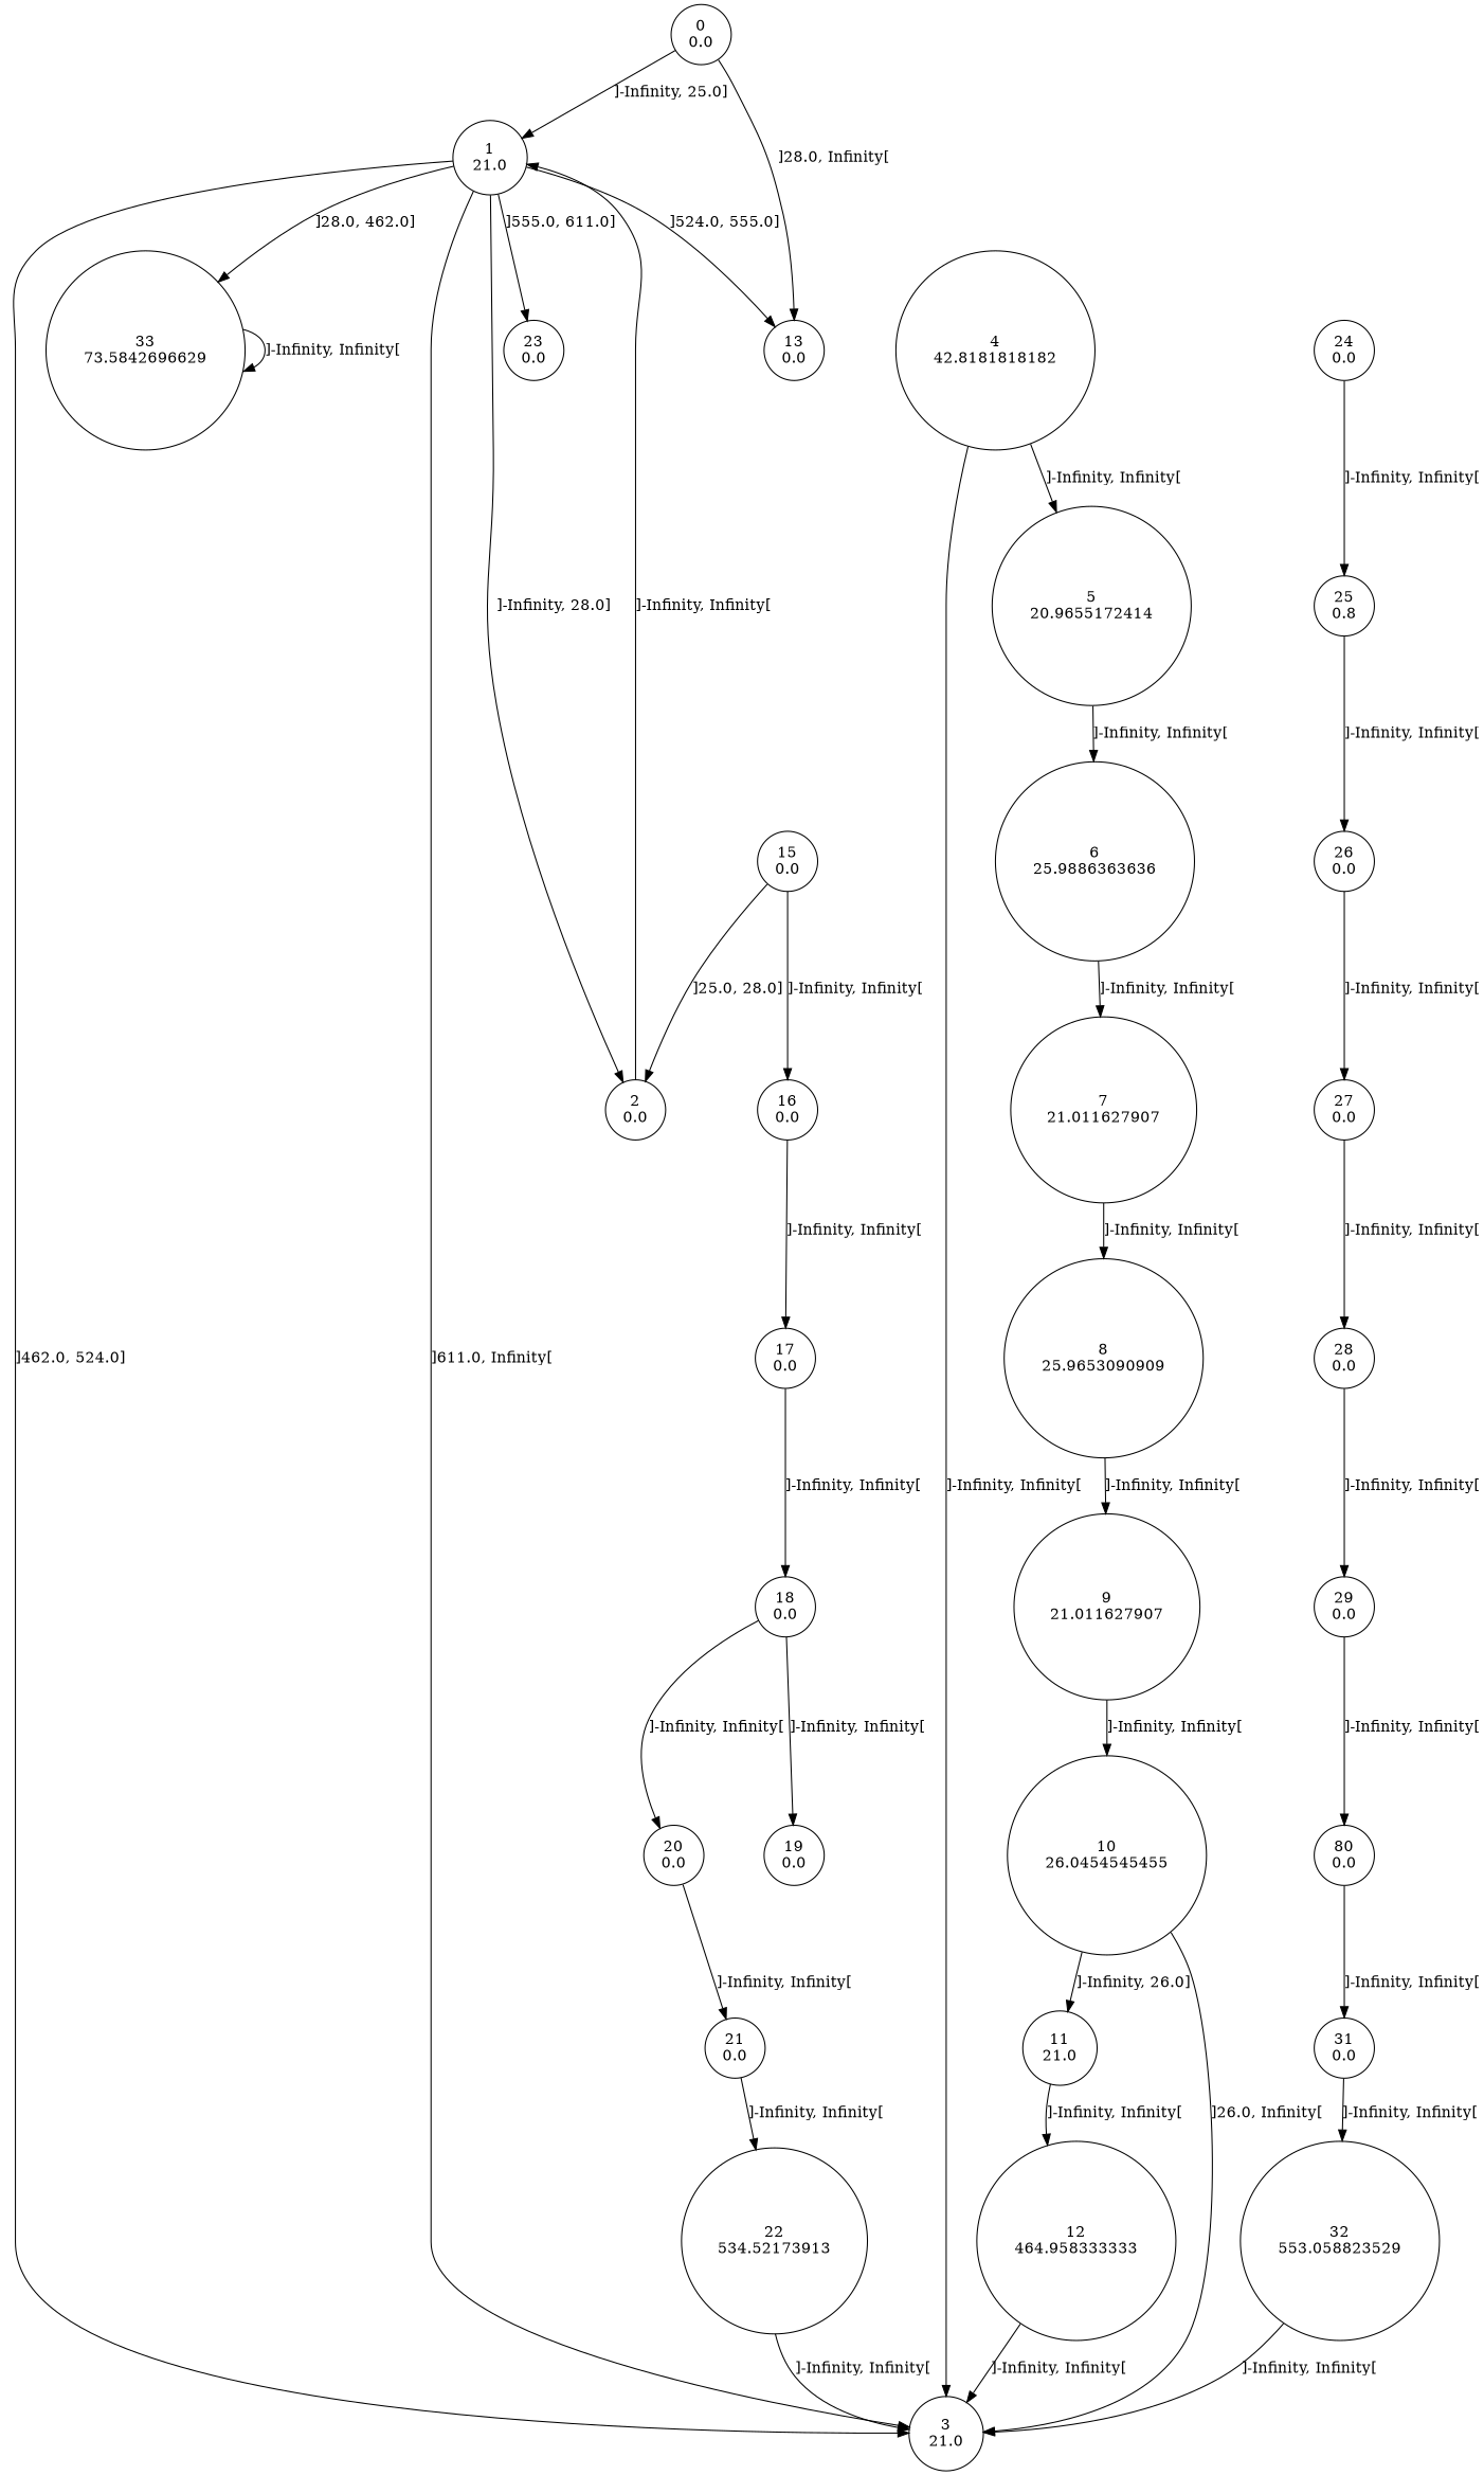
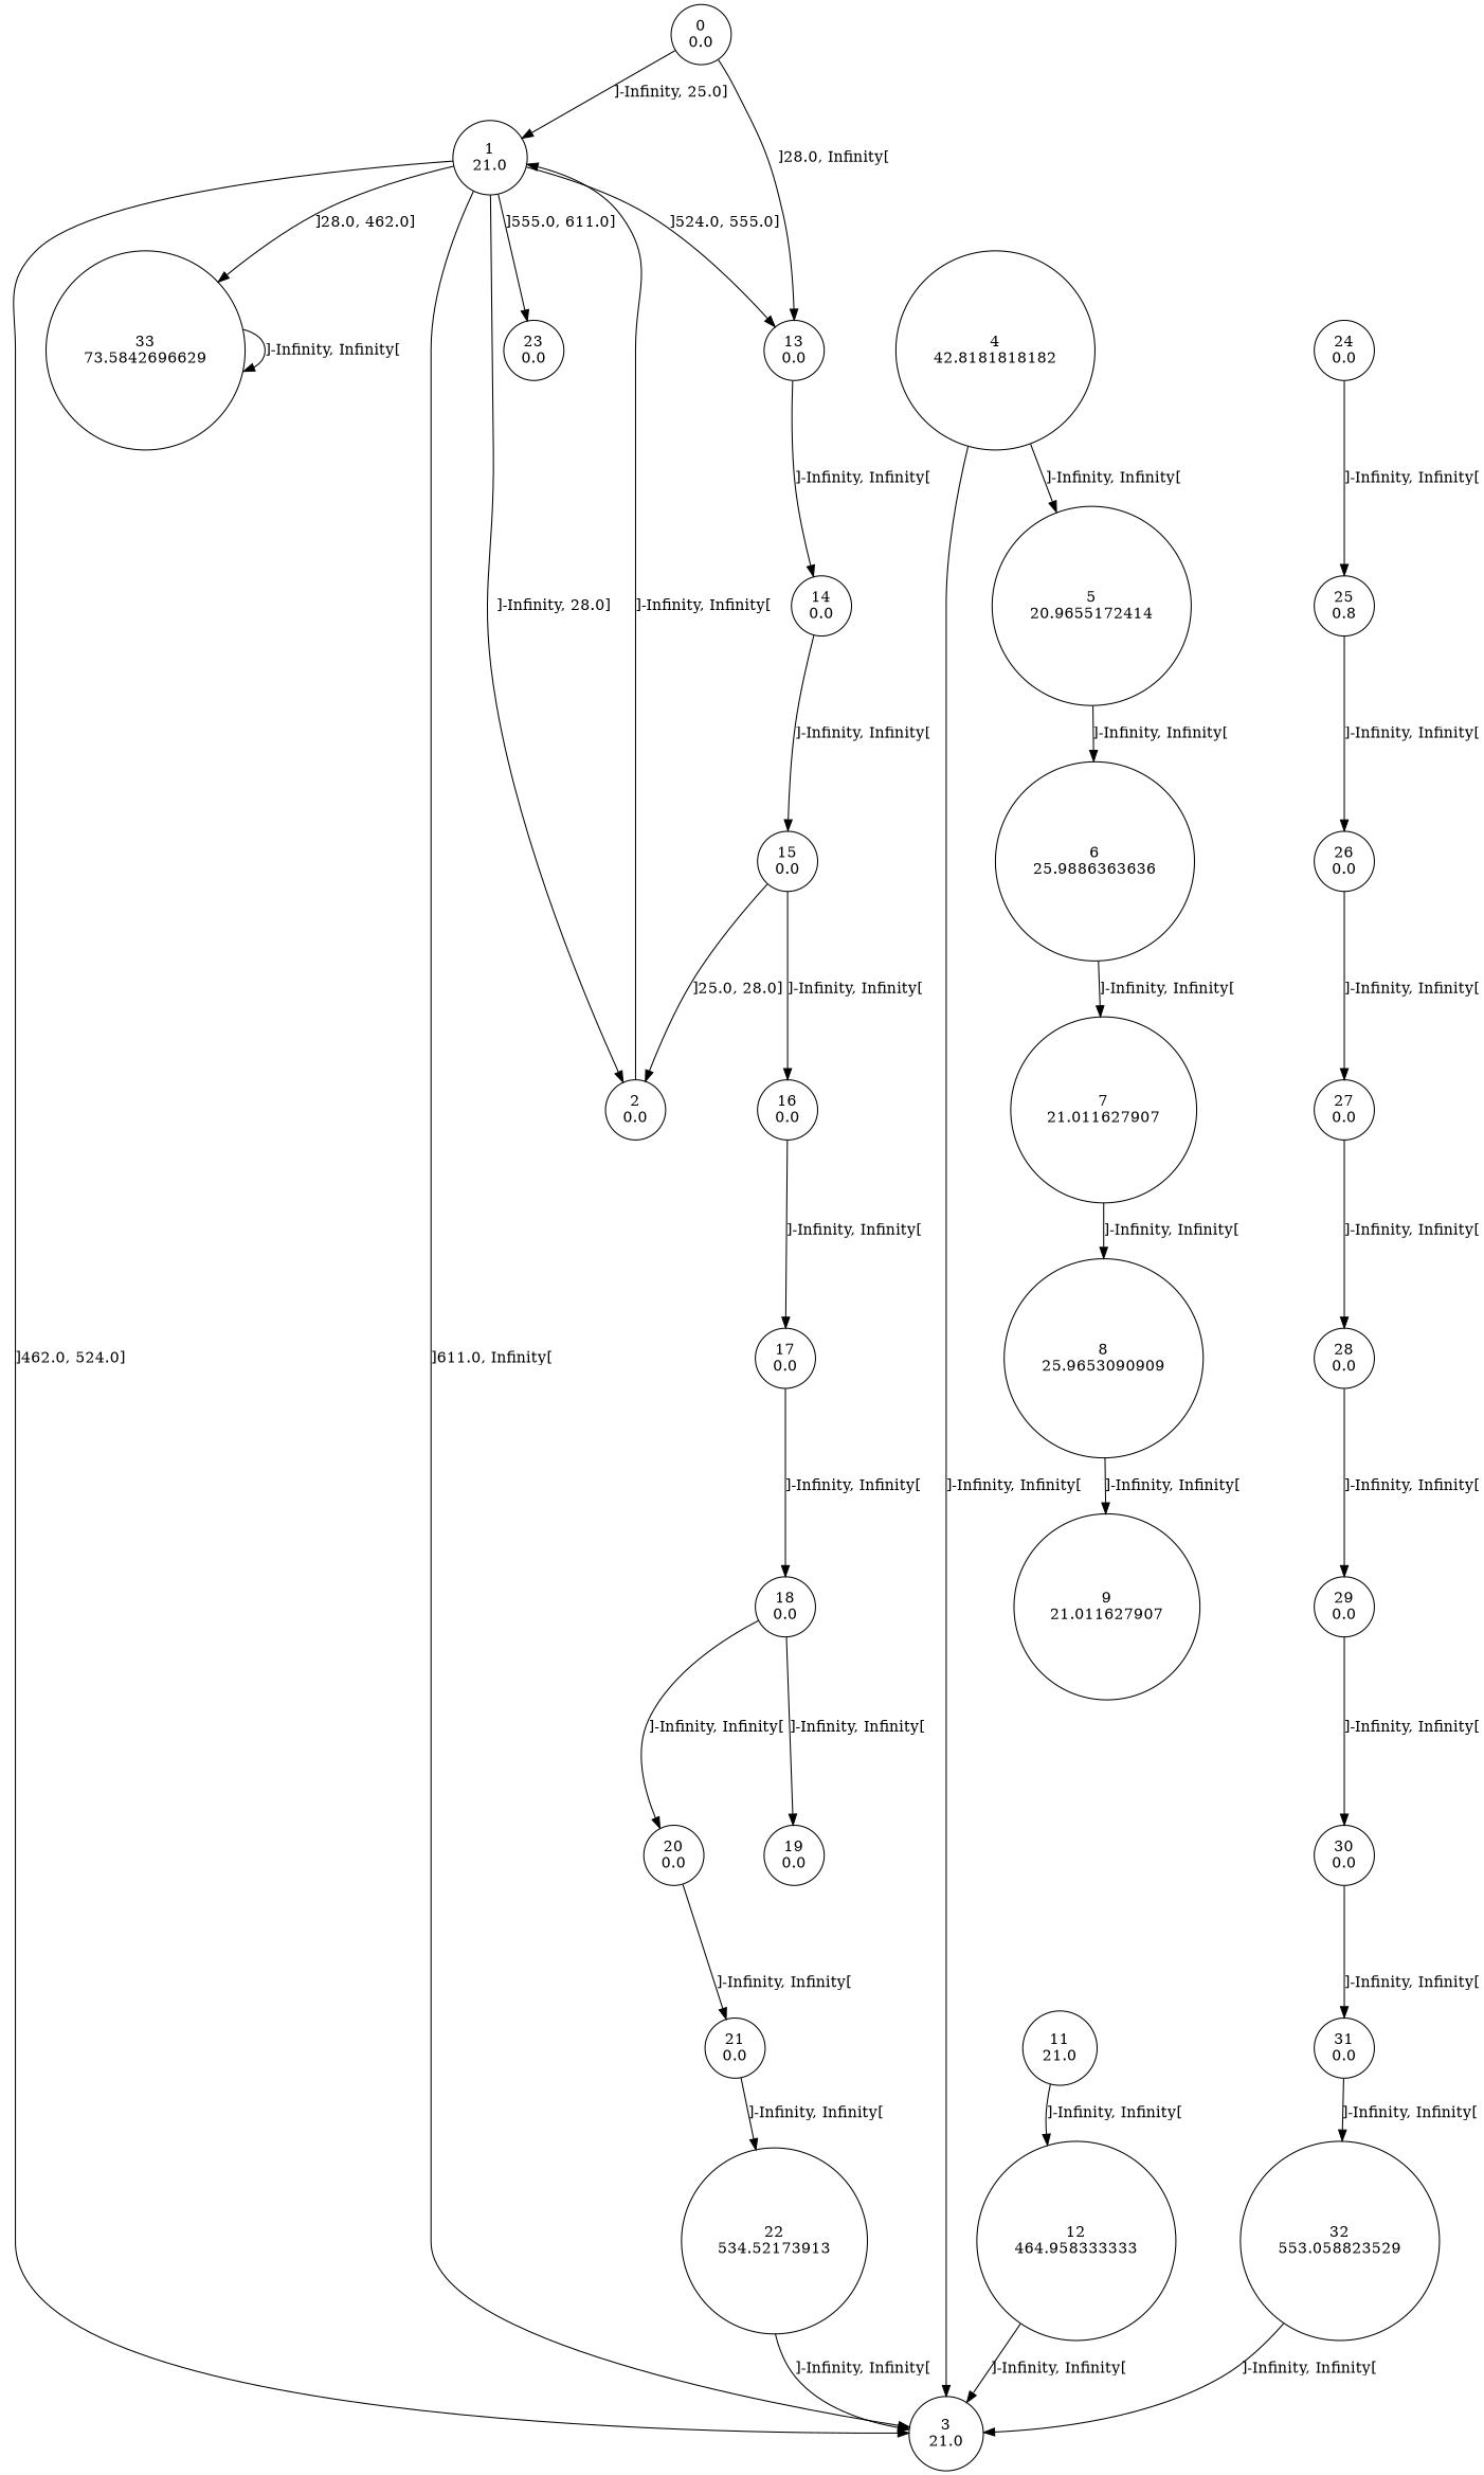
  digraph {
    node [shape=circle]
    n1 [label="0\n0.0"]
    n2 [label="1\n21.0"]
    n3 [label="13\n0.0"]
    n4 [label="2\n0.0"]
    n5 [label="33\n73.5842696629"]
    n6 [label="3\n21.0"]
    n7 [label="23\n0.0"]
+   n8 [label="14\n0.0"]
    n9 [label="15\n0.0"]
    n10 [label="4\n42.8181818182"]
    n11 [label="5\n20.9655172414"]
    n12 [label="24\n0.0"]
    n13 [label="25\n0.8"]
    n14 [label="6\n25.9886363636"]
    n15 [label="7\n21.011627907"]
    n16 [label="8\n25.9653090909"]
    n17 [label="9\n21.011627907"]
-   n18 [label="10\n26.0454545455"]
    n19 [label="11\n21.0"]
    n20 [label="12\n464.958333333"]
    n21 [label="16\n0.0"]
    n22 [label="17\n0.0"]
    n23 [label="18\n0.0"]
    n24 [label="19\n0.0"]
    n25 [label="20\n0.0"]
    n26 [label="21\n0.0"]
    n27 [label="22\n534.52173913"]
    n28 [label="26\n0.0"]
    n29 [label="27\n0.0"]
    n30 [label="28\n0.0"]
    n31 [label="29\n0.0"]
-   n32 [label="80\n0.0"]
+   n32 [label="30\n0.0"]
    n33 [label="31\n0.0"]
    n34 [label="32\n553.058823529"]
    n1 -> n2 [label="]-Infinity, 25.0]"]
    n1 -> n3 [label="]28.0, Infinity["]
    n2 -> n3 [label="]524.0, 555.0]"]
    n2 -> n4 [label="]-Infinity, 28.0]"]
    n2 -> n5 [label="]28.0, 462.0]"]
    n2 -> n6 [label="]462.0, 524.0]"]
    n2 -> n6 [label="]611.0, Infinity["]
    n2 -> n7 [label="]555.0, 611.0]"]
+   n3 -> n8 [label="]-Infinity, Infinity["]
    n4 -> n2 [label="]-Infinity, Infinity["]
    n5 -> n5 [label="]-Infinity, Infinity["]
+   n8 -> n9 [label="]-Infinity, Infinity["]
    n9 -> n4 [label="]25.0, 28.0]"]
    n9 -> n21 [label="]-Infinity, Infinity["]
    n10 -> n6 [label="]-Infinity, Infinity["]
    n10 -> n11 [label="]-Infinity, Infinity["]
    n11 -> n14 [label="]-Infinity, Infinity["]
    n12 -> n13 [label="]-Infinity, Infinity["]
    n13 -> n28 [label="]-Infinity, Infinity["]
    n14 -> n15 [label="]-Infinity, Infinity["]
    n15 -> n16 [label="]-Infinity, Infinity["]
    n16 -> n17 [label="]-Infinity, Infinity["]
-   n17 -> n18 [label="]-Infinity, Infinity["]
-   n18 -> n6 [label="]26.0, Infinity["]
-   n18 -> n19 [label="]-Infinity, 26.0]"]
    n19 -> n20 [label="]-Infinity, Infinity["]
    n20 -> n6 [label="]-Infinity, Infinity["]
    n21 -> n22 [label="]-Infinity, Infinity["]
    n22 -> n23 [label="]-Infinity, Infinity["]
    n23 -> n24 [label="]-Infinity, Infinity["]
    n23 -> n25 [label="]-Infinity, Infinity["]
    n25 -> n26 [label="]-Infinity, Infinity["]
    n26 -> n27 [label="]-Infinity, Infinity["]
    n27 -> n6 [label="]-Infinity, Infinity["]
    n28 -> n29 [label="]-Infinity, Infinity["]
    n29 -> n30 [label="]-Infinity, Infinity["]
    n30 -> n31 [label="]-Infinity, Infinity["]
    n31 -> n32 [label="]-Infinity, Infinity["]
    n32 -> n33 [label="]-Infinity, Infinity["]
    n33 -> n34 [label="]-Infinity, Infinity["]
    n34 -> n6 [label="]-Infinity, Infinity["]
  }
